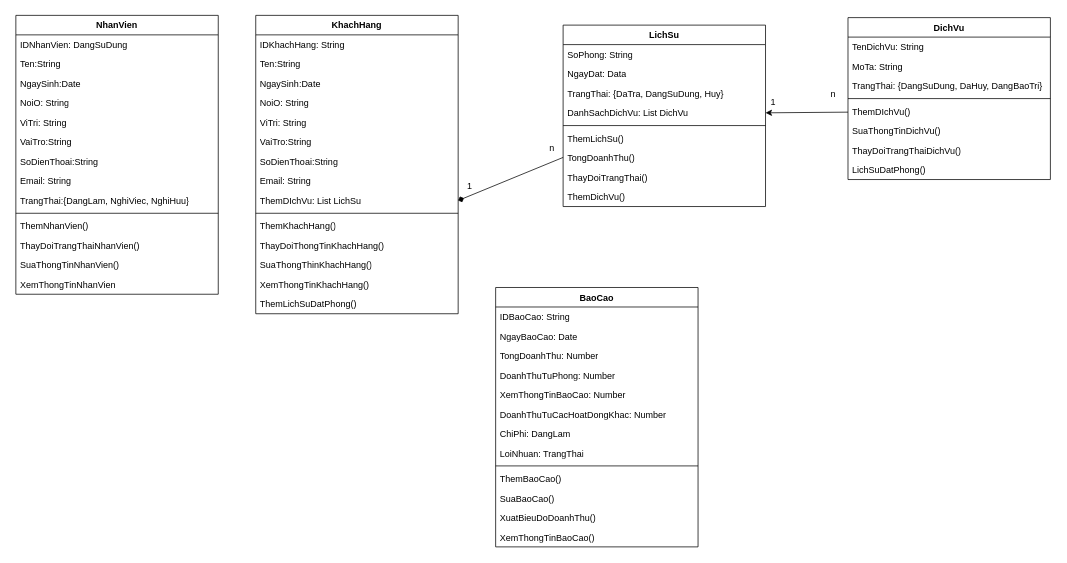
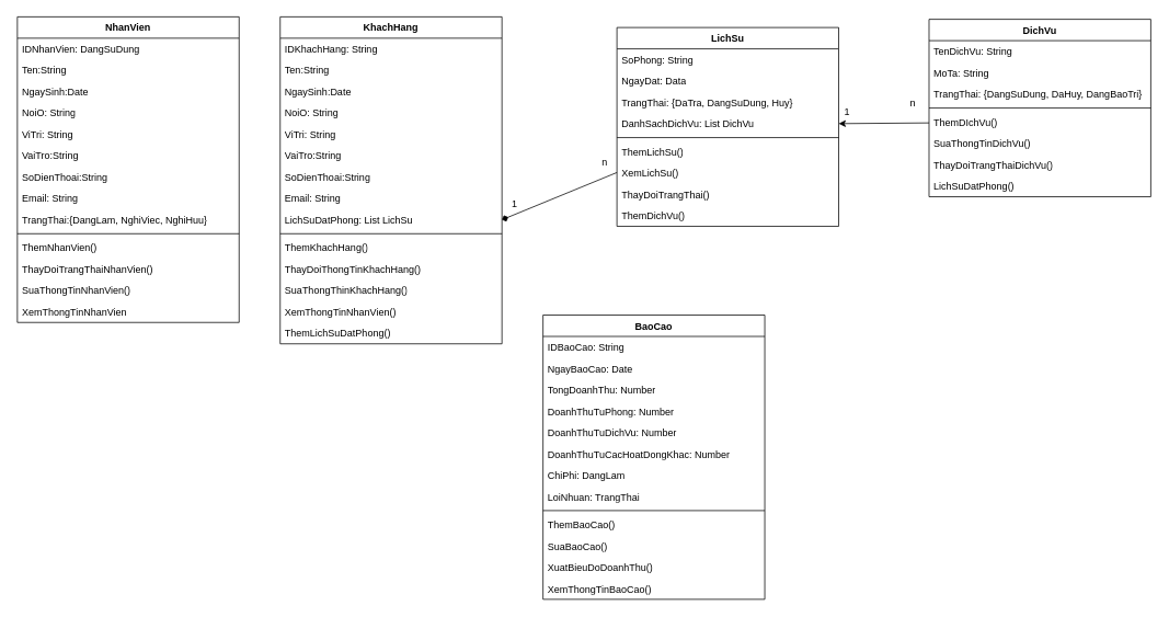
  <mxCell id="0" />
  <mxCell id="1" parent="0" />
  <mxCell id="2" value="NhanVien" style="swimlane;fontStyle=1;align=center;verticalAlign=top;childLayout=stackLayout;horizontal=1;startSize=26;horizontalStack=0;resizeParent=1;resizeParentMax=0;resizeLast=0;collapsible=1;marginBottom=0;whiteSpace=wrap;html=1;" parent="1" vertex="1"><mxGeometry x="20" y="20" width="270" height="372" as="geometry" /></mxCell>
  <mxCell id="3" value="IDNhanVien: DangSuDung" style="text;strokeColor=none;fillColor=none;align=left;verticalAlign=top;spacingLeft=4;spacingRight=4;overflow=hidden;rotatable=0;points=[[0,0.5],[1,0.5]];portConstraint=eastwest;whiteSpace=wrap;html=1;" parent="2" vertex="1"><mxGeometry y="26" width="270" height="26" as="geometry" /></mxCell>
  <mxCell id="4" value="Ten:String" style="text;strokeColor=none;fillColor=none;align=left;verticalAlign=top;spacingLeft=4;spacingRight=4;overflow=hidden;rotatable=0;points=[[0,0.5],[1,0.5]];portConstraint=eastwest;whiteSpace=wrap;html=1;" parent="2" vertex="1"><mxGeometry y="52" width="270" height="26" as="geometry" /></mxCell>
  <mxCell id="5" value="NgaySinh:Date" style="text;strokeColor=none;fillColor=none;align=left;verticalAlign=top;spacingLeft=4;spacingRight=4;overflow=hidden;rotatable=0;points=[[0,0.5],[1,0.5]];portConstraint=eastwest;whiteSpace=wrap;html=1;" parent="2" vertex="1"><mxGeometry y="78" width="270" height="26" as="geometry" /></mxCell>
  <mxCell id="6" value="NoiO: String" style="text;strokeColor=none;fillColor=none;align=left;verticalAlign=top;spacingLeft=4;spacingRight=4;overflow=hidden;rotatable=0;points=[[0,0.5],[1,0.5]];portConstraint=eastwest;whiteSpace=wrap;html=1;" parent="2" vertex="1"><mxGeometry y="104" width="270" height="26" as="geometry" /></mxCell>
  <mxCell id="7" value="ViTri: String" style="text;strokeColor=none;fillColor=none;align=left;verticalAlign=top;spacingLeft=4;spacingRight=4;overflow=hidden;rotatable=0;points=[[0,0.5],[1,0.5]];portConstraint=eastwest;whiteSpace=wrap;html=1;" parent="2" vertex="1"><mxGeometry y="130" width="270" height="26" as="geometry" /></mxCell>
  <mxCell id="8" value="VaiTro:String" style="text;strokeColor=none;fillColor=none;align=left;verticalAlign=top;spacingLeft=4;spacingRight=4;overflow=hidden;rotatable=0;points=[[0,0.5],[1,0.5]];portConstraint=eastwest;whiteSpace=wrap;html=1;" parent="2" vertex="1"><mxGeometry y="156" width="270" height="26" as="geometry" /></mxCell>
  <mxCell id="9" value="SoDienThoai:String" style="text;strokeColor=none;fillColor=none;align=left;verticalAlign=top;spacingLeft=4;spacingRight=4;overflow=hidden;rotatable=0;points=[[0,0.5],[1,0.5]];portConstraint=eastwest;whiteSpace=wrap;html=1;" parent="2" vertex="1"><mxGeometry y="182" width="270" height="26" as="geometry" /></mxCell>
  <mxCell id="10" value="Email: String" style="text;strokeColor=none;fillColor=none;align=left;verticalAlign=top;spacingLeft=4;spacingRight=4;overflow=hidden;rotatable=0;points=[[0,0.5],[1,0.5]];portConstraint=eastwest;whiteSpace=wrap;html=1;" parent="2" vertex="1"><mxGeometry y="208" width="270" height="26" as="geometry" /></mxCell>
  <mxCell id="11" value="TrangThai:{DangLam, NghiViec, NghiHuu}" style="text;strokeColor=none;fillColor=none;align=left;verticalAlign=top;spacingLeft=4;spacingRight=4;overflow=hidden;rotatable=0;points=[[0,0.5],[1,0.5]];portConstraint=eastwest;whiteSpace=wrap;html=1;" parent="2" vertex="1"><mxGeometry y="234" width="270" height="26" as="geometry" /></mxCell>
  <mxCell id="12" value="" style="line;strokeWidth=1;fillColor=none;align=left;verticalAlign=middle;spacingTop=-1;spacingLeft=3;spacingRight=3;rotatable=0;labelPosition=right;points=[];portConstraint=eastwest;strokeColor=inherit;" parent="2" vertex="1"><mxGeometry y="260" width="270" height="8" as="geometry" /></mxCell>
  <mxCell id="13" value="ThemNhanVien()" style="text;strokeColor=none;fillColor=none;align=left;verticalAlign=top;spacingLeft=4;spacingRight=4;overflow=hidden;rotatable=0;points=[[0,0.5],[1,0.5]];portConstraint=eastwest;whiteSpace=wrap;html=1;" parent="2" vertex="1"><mxGeometry y="268" width="270" height="26" as="geometry" /></mxCell>
  <mxCell id="14" value="ThayDoiTrangThaiNhanVien()" style="text;strokeColor=none;fillColor=none;align=left;verticalAlign=top;spacingLeft=4;spacingRight=4;overflow=hidden;rotatable=0;points=[[0,0.5],[1,0.5]];portConstraint=eastwest;whiteSpace=wrap;html=1;" parent="2" vertex="1"><mxGeometry y="294" width="270" height="26" as="geometry" /></mxCell>
  <mxCell id="15" value="SuaThongTinNhanVien()" style="text;strokeColor=none;fillColor=none;align=left;verticalAlign=top;spacingLeft=4;spacingRight=4;overflow=hidden;rotatable=0;points=[[0,0.5],[1,0.5]];portConstraint=eastwest;whiteSpace=wrap;html=1;" parent="2" vertex="1"><mxGeometry y="320" width="270" height="26" as="geometry" /></mxCell>
  <mxCell id="16" value="XemThongTinNhanVien" style="text;strokeColor=none;fillColor=none;align=left;verticalAlign=top;spacingLeft=4;spacingRight=4;overflow=hidden;rotatable=0;points=[[0,0.5],[1,0.5]];portConstraint=eastwest;whiteSpace=wrap;html=1;" parent="2" vertex="1"><mxGeometry y="346" width="270" height="26" as="geometry" /></mxCell>
  <mxCell id="17" value="KhachHang" style="swimlane;fontStyle=1;align=center;verticalAlign=top;childLayout=stackLayout;horizontal=1;startSize=26;horizontalStack=0;resizeParent=1;resizeParentMax=0;resizeLast=0;collapsible=1;marginBottom=0;whiteSpace=wrap;html=1;" parent="1" vertex="1"><mxGeometry x="340" y="20" width="270" height="398" as="geometry" /></mxCell>
  <mxCell id="18" value="IDKhachHang: String" style="text;strokeColor=none;fillColor=none;align=left;verticalAlign=top;spacingLeft=4;spacingRight=4;overflow=hidden;rotatable=0;points=[[0,0.5],[1,0.5]];portConstraint=eastwest;whiteSpace=wrap;html=1;" parent="17" vertex="1"><mxGeometry y="26" width="270" height="26" as="geometry" /></mxCell>
  <mxCell id="19" value="Ten:String" style="text;strokeColor=none;fillColor=none;align=left;verticalAlign=top;spacingLeft=4;spacingRight=4;overflow=hidden;rotatable=0;points=[[0,0.5],[1,0.5]];portConstraint=eastwest;whiteSpace=wrap;html=1;" parent="17" vertex="1"><mxGeometry y="52" width="270" height="26" as="geometry" /></mxCell>
  <mxCell id="20" value="NgaySinh:Date" style="text;strokeColor=none;fillColor=none;align=left;verticalAlign=top;spacingLeft=4;spacingRight=4;overflow=hidden;rotatable=0;points=[[0,0.5],[1,0.5]];portConstraint=eastwest;whiteSpace=wrap;html=1;" parent="17" vertex="1"><mxGeometry y="78" width="270" height="26" as="geometry" /></mxCell>
  <mxCell id="21" value="NoiO: String" style="text;strokeColor=none;fillColor=none;align=left;verticalAlign=top;spacingLeft=4;spacingRight=4;overflow=hidden;rotatable=0;points=[[0,0.5],[1,0.5]];portConstraint=eastwest;whiteSpace=wrap;html=1;" parent="17" vertex="1"><mxGeometry y="104" width="270" height="26" as="geometry" /></mxCell>
  <mxCell id="22" value="ViTri: String" style="text;strokeColor=none;fillColor=none;align=left;verticalAlign=top;spacingLeft=4;spacingRight=4;overflow=hidden;rotatable=0;points=[[0,0.5],[1,0.5]];portConstraint=eastwest;whiteSpace=wrap;html=1;" parent="17" vertex="1"><mxGeometry y="130" width="270" height="26" as="geometry" /></mxCell>
  <mxCell id="23" value="VaiTro:String" style="text;strokeColor=none;fillColor=none;align=left;verticalAlign=top;spacingLeft=4;spacingRight=4;overflow=hidden;rotatable=0;points=[[0,0.5],[1,0.5]];portConstraint=eastwest;whiteSpace=wrap;html=1;" parent="17" vertex="1"><mxGeometry y="156" width="270" height="26" as="geometry" /></mxCell>
  <mxCell id="24" value="SoDienThoai:String" style="text;strokeColor=none;fillColor=none;align=left;verticalAlign=top;spacingLeft=4;spacingRight=4;overflow=hidden;rotatable=0;points=[[0,0.5],[1,0.5]];portConstraint=eastwest;whiteSpace=wrap;html=1;" parent="17" vertex="1"><mxGeometry y="182" width="270" height="26" as="geometry" /></mxCell>
  <mxCell id="25" value="Email: String" style="text;strokeColor=none;fillColor=none;align=left;verticalAlign=top;spacingLeft=4;spacingRight=4;overflow=hidden;rotatable=0;points=[[0,0.5],[1,0.5]];portConstraint=eastwest;whiteSpace=wrap;html=1;" parent="17" vertex="1"><mxGeometry y="208" width="270" height="26" as="geometry" /></mxCell>
- <mxCell id="26" value="ThemDIchVu: List LichSu" style="text;strokeColor=none;fillColor=none;align=left;verticalAlign=top;spacingLeft=4;spacingRight=4;overflow=hidden;rotatable=0;points=[[0,0.5],[1,0.5]];portConstraint=eastwest;whiteSpace=wrap;html=1;" parent="17" vertex="1"><mxGeometry y="234" width="270" height="26" as="geometry" /></mxCell>
+ <mxCell id="26" value="LichSuDatPhong: List LichSu" style="text;strokeColor=none;fillColor=none;align=left;verticalAlign=top;spacingLeft=4;spacingRight=4;overflow=hidden;rotatable=0;points=[[0,0.5],[1,0.5]];portConstraint=eastwest;whiteSpace=wrap;html=1;" parent="17" vertex="1"><mxGeometry y="234" width="270" height="26" as="geometry" /></mxCell>
  <mxCell id="27" value="" style="line;strokeWidth=1;fillColor=none;align=left;verticalAlign=middle;spacingTop=-1;spacingLeft=3;spacingRight=3;rotatable=0;labelPosition=right;points=[];portConstraint=eastwest;strokeColor=inherit;" parent="17" vertex="1"><mxGeometry y="260" width="270" height="8" as="geometry" /></mxCell>
  <mxCell id="28" value="ThemKhachHang()" style="text;strokeColor=none;fillColor=none;align=left;verticalAlign=top;spacingLeft=4;spacingRight=4;overflow=hidden;rotatable=0;points=[[0,0.5],[1,0.5]];portConstraint=eastwest;whiteSpace=wrap;html=1;" parent="17" vertex="1"><mxGeometry y="268" width="270" height="26" as="geometry" /></mxCell>
  <mxCell id="29" value="ThayDoiThongTinKhachHang()" style="text;strokeColor=none;fillColor=none;align=left;verticalAlign=top;spacingLeft=4;spacingRight=4;overflow=hidden;rotatable=0;points=[[0,0.5],[1,0.5]];portConstraint=eastwest;whiteSpace=wrap;html=1;" parent="17" vertex="1"><mxGeometry y="294" width="270" height="26" as="geometry" /></mxCell>
  <mxCell id="30" value="SuaThongThinKhachHang()" style="text;strokeColor=none;fillColor=none;align=left;verticalAlign=top;spacingLeft=4;spacingRight=4;overflow=hidden;rotatable=0;points=[[0,0.5],[1,0.5]];portConstraint=eastwest;whiteSpace=wrap;html=1;" parent="17" vertex="1"><mxGeometry y="320" width="270" height="26" as="geometry" /></mxCell>
- <mxCell id="31" value="XemThongTinKhachHang()" style="text;strokeColor=none;fillColor=none;align=left;verticalAlign=top;spacingLeft=4;spacingRight=4;overflow=hidden;rotatable=0;points=[[0,0.5],[1,0.5]];portConstraint=eastwest;whiteSpace=wrap;html=1;" parent="17" vertex="1"><mxGeometry y="346" width="270" height="26" as="geometry" /></mxCell>
+ <mxCell id="31" value="XemThongTinNhanVien()" style="text;strokeColor=none;fillColor=none;align=left;verticalAlign=top;spacingLeft=4;spacingRight=4;overflow=hidden;rotatable=0;points=[[0,0.5],[1,0.5]];portConstraint=eastwest;whiteSpace=wrap;html=1;" parent="17" vertex="1"><mxGeometry y="346" width="270" height="26" as="geometry" /></mxCell>
  <mxCell id="32" value="ThemLichSuDatPhong()" style="text;strokeColor=none;fillColor=none;align=left;verticalAlign=top;spacingLeft=4;spacingRight=4;overflow=hidden;rotatable=0;points=[[0,0.5],[1,0.5]];portConstraint=eastwest;whiteSpace=wrap;html=1;" parent="17" vertex="1"><mxGeometry y="372" width="270" height="26" as="geometry" /></mxCell>
  <mxCell id="33" style="rounded=0;orthogonalLoop=1;jettySize=auto;html=1;entryX=1;entryY=0.5;entryDx=0;entryDy=0;endArrow=diamond;" parent="1" source="34" target="26" edge="1"><mxGeometry relative="1" as="geometry" /></mxCell>
  <mxCell id="34" value="LichSu" style="swimlane;fontStyle=1;align=center;verticalAlign=top;childLayout=stackLayout;horizontal=1;startSize=26;horizontalStack=0;resizeParent=1;resizeParentMax=0;resizeLast=0;collapsible=1;marginBottom=0;whiteSpace=wrap;html=1;" parent="1" vertex="1"><mxGeometry x="750" y="33" width="270" height="242" as="geometry" /></mxCell>
  <mxCell id="35" value="SoPhong: String" style="text;strokeColor=none;fillColor=none;align=left;verticalAlign=top;spacingLeft=4;spacingRight=4;overflow=hidden;rotatable=0;points=[[0,0.5],[1,0.5]];portConstraint=eastwest;whiteSpace=wrap;html=1;" parent="34" vertex="1"><mxGeometry y="26" width="270" height="26" as="geometry" /></mxCell>
  <mxCell id="36" value="NgayDat: Data" style="text;strokeColor=none;fillColor=none;align=left;verticalAlign=top;spacingLeft=4;spacingRight=4;overflow=hidden;rotatable=0;points=[[0,0.5],[1,0.5]];portConstraint=eastwest;whiteSpace=wrap;html=1;" parent="34" vertex="1"><mxGeometry y="52" width="270" height="26" as="geometry" /></mxCell>
  <mxCell id="37" value="TrangThai: {DaTra, DangSuDung, Huy}" style="text;strokeColor=none;fillColor=none;align=left;verticalAlign=top;spacingLeft=4;spacingRight=4;overflow=hidden;rotatable=0;points=[[0,0.5],[1,0.5]];portConstraint=eastwest;whiteSpace=wrap;html=1;" parent="34" vertex="1"><mxGeometry y="78" width="270" height="26" as="geometry" /></mxCell>
  <mxCell id="38" value="DanhSachDichVu: List DichVu" style="text;strokeColor=none;fillColor=none;align=left;verticalAlign=top;spacingLeft=4;spacingRight=4;overflow=hidden;rotatable=0;points=[[0,0.5],[1,0.5]];portConstraint=eastwest;whiteSpace=wrap;html=1;" parent="34" vertex="1"><mxGeometry y="104" width="270" height="26" as="geometry" /></mxCell>
  <mxCell id="39" value="" style="line;strokeWidth=1;fillColor=none;align=left;verticalAlign=middle;spacingTop=-1;spacingLeft=3;spacingRight=3;rotatable=0;labelPosition=right;points=[];portConstraint=eastwest;strokeColor=inherit;" parent="34" vertex="1"><mxGeometry y="130" width="270" height="8" as="geometry" /></mxCell>
  <mxCell id="40" value="ThemLichSu()" style="text;strokeColor=none;fillColor=none;align=left;verticalAlign=top;spacingLeft=4;spacingRight=4;overflow=hidden;rotatable=0;points=[[0,0.5],[1,0.5]];portConstraint=eastwest;whiteSpace=wrap;html=1;" parent="34" vertex="1"><mxGeometry y="138" width="270" height="26" as="geometry" /></mxCell>
- <mxCell id="41" value="TongDoanhThu()" style="text;strokeColor=none;fillColor=none;align=left;verticalAlign=top;spacingLeft=4;spacingRight=4;overflow=hidden;rotatable=0;points=[[0,0.5],[1,0.5]];portConstraint=eastwest;whiteSpace=wrap;html=1;" parent="34" vertex="1"><mxGeometry y="164" width="270" height="26" as="geometry" /></mxCell>
+ <mxCell id="41" value="XemLichSu()" style="text;strokeColor=none;fillColor=none;align=left;verticalAlign=top;spacingLeft=4;spacingRight=4;overflow=hidden;rotatable=0;points=[[0,0.5],[1,0.5]];portConstraint=eastwest;whiteSpace=wrap;html=1;" parent="34" vertex="1"><mxGeometry y="164" width="270" height="26" as="geometry" /></mxCell>
  <mxCell id="42" value="ThayDoiTrangThai()" style="text;strokeColor=none;fillColor=none;align=left;verticalAlign=top;spacingLeft=4;spacingRight=4;overflow=hidden;rotatable=0;points=[[0,0.5],[1,0.5]];portConstraint=eastwest;whiteSpace=wrap;html=1;" parent="34" vertex="1"><mxGeometry y="190" width="270" height="26" as="geometry" /></mxCell>
  <mxCell id="43" value="ThemDichVu()" style="text;strokeColor=none;fillColor=none;align=left;verticalAlign=top;spacingLeft=4;spacingRight=4;overflow=hidden;rotatable=0;points=[[0,0.5],[1,0.5]];portConstraint=eastwest;whiteSpace=wrap;html=1;" parent="34" vertex="1"><mxGeometry y="216" width="270" height="26" as="geometry" /></mxCell>
  <mxCell id="44" value="DichVu" style="swimlane;fontStyle=1;align=center;verticalAlign=top;childLayout=stackLayout;horizontal=1;startSize=26;horizontalStack=0;resizeParent=1;resizeParentMax=0;resizeLast=0;collapsible=1;marginBottom=0;whiteSpace=wrap;html=1;" parent="1" vertex="1"><mxGeometry x="1130" y="23" width="270" height="216" as="geometry" /></mxCell>
  <mxCell id="45" value="TenDichVu: String" style="text;strokeColor=none;fillColor=none;align=left;verticalAlign=top;spacingLeft=4;spacingRight=4;overflow=hidden;rotatable=0;points=[[0,0.5],[1,0.5]];portConstraint=eastwest;whiteSpace=wrap;html=1;" parent="44" vertex="1"><mxGeometry y="26" width="270" height="26" as="geometry" /></mxCell>
  <mxCell id="46" value="MoTa: String" style="text;strokeColor=none;fillColor=none;align=left;verticalAlign=top;spacingLeft=4;spacingRight=4;overflow=hidden;rotatable=0;points=[[0,0.5],[1,0.5]];portConstraint=eastwest;whiteSpace=wrap;html=1;" parent="44" vertex="1"><mxGeometry y="52" width="270" height="26" as="geometry" /></mxCell>
  <mxCell id="47" value="TrangThai: {DangSuDung, DaHuy, DangBaoTri}" style="text;strokeColor=none;fillColor=none;align=left;verticalAlign=top;spacingLeft=4;spacingRight=4;overflow=hidden;rotatable=0;points=[[0,0.5],[1,0.5]];portConstraint=eastwest;whiteSpace=wrap;html=1;" parent="44" vertex="1"><mxGeometry y="78" width="270" height="26" as="geometry" /></mxCell>
  <mxCell id="48" value="" style="line;strokeWidth=1;fillColor=none;align=left;verticalAlign=middle;spacingTop=-1;spacingLeft=3;spacingRight=3;rotatable=0;labelPosition=right;points=[];portConstraint=eastwest;strokeColor=inherit;" parent="44" vertex="1"><mxGeometry y="104" width="270" height="8" as="geometry" /></mxCell>
  <mxCell id="49" value="ThemDIchVu()" style="text;strokeColor=none;fillColor=none;align=left;verticalAlign=top;spacingLeft=4;spacingRight=4;overflow=hidden;rotatable=0;points=[[0,0.5],[1,0.5]];portConstraint=eastwest;whiteSpace=wrap;html=1;" parent="44" vertex="1"><mxGeometry y="112" width="270" height="26" as="geometry" /></mxCell>
  <mxCell id="50" value="SuaThongTinDichVu()" style="text;strokeColor=none;fillColor=none;align=left;verticalAlign=top;spacingLeft=4;spacingRight=4;overflow=hidden;rotatable=0;points=[[0,0.5],[1,0.5]];portConstraint=eastwest;whiteSpace=wrap;html=1;" parent="44" vertex="1"><mxGeometry y="138" width="270" height="26" as="geometry" /></mxCell>
  <mxCell id="51" value="ThayDoiTrangThaiDichVu()" style="text;strokeColor=none;fillColor=none;align=left;verticalAlign=top;spacingLeft=4;spacingRight=4;overflow=hidden;rotatable=0;points=[[0,0.5],[1,0.5]];portConstraint=eastwest;whiteSpace=wrap;html=1;" parent="44" vertex="1"><mxGeometry y="164" width="270" height="26" as="geometry" /></mxCell>
  <mxCell id="52" value="LichSuDatPhong()" style="text;strokeColor=none;fillColor=none;align=left;verticalAlign=top;spacingLeft=4;spacingRight=4;overflow=hidden;rotatable=0;points=[[0,0.5],[1,0.5]];portConstraint=eastwest;whiteSpace=wrap;html=1;" parent="44" vertex="1"><mxGeometry y="190" width="270" height="26" as="geometry" /></mxCell>
  <mxCell id="53" value="BaoCao" style="swimlane;fontStyle=1;align=center;verticalAlign=top;childLayout=stackLayout;horizontal=1;startSize=26;horizontalStack=0;resizeParent=1;resizeParentMax=0;resizeLast=0;collapsible=1;marginBottom=0;whiteSpace=wrap;html=1;" parent="1" vertex="1"><mxGeometry x="660" y="383" width="270" height="346" as="geometry" /></mxCell>
  <mxCell id="54" value="IDBaoCao: String" style="text;strokeColor=none;fillColor=none;align=left;verticalAlign=top;spacingLeft=4;spacingRight=4;overflow=hidden;rotatable=0;points=[[0,0.5],[1,0.5]];portConstraint=eastwest;whiteSpace=wrap;html=1;" parent="53" vertex="1"><mxGeometry y="26" width="270" height="26" as="geometry" /></mxCell>
  <mxCell id="55" value="NgayBaoCao: Date" style="text;strokeColor=none;fillColor=none;align=left;verticalAlign=top;spacingLeft=4;spacingRight=4;overflow=hidden;rotatable=0;points=[[0,0.5],[1,0.5]];portConstraint=eastwest;whiteSpace=wrap;html=1;" parent="53" vertex="1"><mxGeometry y="52" width="270" height="26" as="geometry" /></mxCell>
  <mxCell id="56" value="TongDoanhThu: Number" style="text;strokeColor=none;fillColor=none;align=left;verticalAlign=top;spacingLeft=4;spacingRight=4;overflow=hidden;rotatable=0;points=[[0,0.5],[1,0.5]];portConstraint=eastwest;whiteSpace=wrap;html=1;" parent="53" vertex="1"><mxGeometry y="78" width="270" height="26" as="geometry" /></mxCell>
  <mxCell id="57" value="DoanhThuTuPhong: Number" style="text;strokeColor=none;fillColor=none;align=left;verticalAlign=top;spacingLeft=4;spacingRight=4;overflow=hidden;rotatable=0;points=[[0,0.5],[1,0.5]];portConstraint=eastwest;whiteSpace=wrap;html=1;" parent="53" vertex="1"><mxGeometry y="104" width="270" height="26" as="geometry" /></mxCell>
- <mxCell id="58" value="XemThongTinBaoCao: Number" style="text;strokeColor=none;fillColor=none;align=left;verticalAlign=top;spacingLeft=4;spacingRight=4;overflow=hidden;rotatable=0;points=[[0,0.5],[1,0.5]];portConstraint=eastwest;whiteSpace=wrap;html=1;" parent="53" vertex="1"><mxGeometry y="130" width="270" height="26" as="geometry" /></mxCell>
+ <mxCell id="58" value="DoanhThuTuDichVu: Number" style="text;strokeColor=none;fillColor=none;align=left;verticalAlign=top;spacingLeft=4;spacingRight=4;overflow=hidden;rotatable=0;points=[[0,0.5],[1,0.5]];portConstraint=eastwest;whiteSpace=wrap;html=1;" parent="53" vertex="1"><mxGeometry y="130" width="270" height="26" as="geometry" /></mxCell>
  <mxCell id="59" value="DoanhThuTuCacHoatDongKhac: Number" style="text;strokeColor=none;fillColor=none;align=left;verticalAlign=top;spacingLeft=4;spacingRight=4;overflow=hidden;rotatable=0;points=[[0,0.5],[1,0.5]];portConstraint=eastwest;whiteSpace=wrap;html=1;" parent="53" vertex="1"><mxGeometry y="156" width="270" height="26" as="geometry" /></mxCell>
  <mxCell id="60" value="ChiPhi: DangLam" style="text;strokeColor=none;fillColor=none;align=left;verticalAlign=top;spacingLeft=4;spacingRight=4;overflow=hidden;rotatable=0;points=[[0,0.5],[1,0.5]];portConstraint=eastwest;whiteSpace=wrap;html=1;" parent="53" vertex="1"><mxGeometry y="182" width="270" height="26" as="geometry" /></mxCell>
  <mxCell id="61" value="LoiNhuan: TrangThai" style="text;strokeColor=none;fillColor=none;align=left;verticalAlign=top;spacingLeft=4;spacingRight=4;overflow=hidden;rotatable=0;points=[[0,0.5],[1,0.5]];portConstraint=eastwest;whiteSpace=wrap;html=1;" parent="53" vertex="1"><mxGeometry y="208" width="270" height="26" as="geometry" /></mxCell>
  <mxCell id="62" value="" style="line;strokeWidth=1;fillColor=none;align=left;verticalAlign=middle;spacingTop=-1;spacingLeft=3;spacingRight=3;rotatable=0;labelPosition=right;points=[];portConstraint=eastwest;strokeColor=inherit;" parent="53" vertex="1"><mxGeometry y="234" width="270" height="8" as="geometry" /></mxCell>
  <mxCell id="63" value="ThemBaoCao()" style="text;strokeColor=none;fillColor=none;align=left;verticalAlign=top;spacingLeft=4;spacingRight=4;overflow=hidden;rotatable=0;points=[[0,0.5],[1,0.5]];portConstraint=eastwest;whiteSpace=wrap;html=1;" parent="53" vertex="1"><mxGeometry y="242" width="270" height="26" as="geometry" /></mxCell>
  <mxCell id="64" value="SuaBaoCao()" style="text;strokeColor=none;fillColor=none;align=left;verticalAlign=top;spacingLeft=4;spacingRight=4;overflow=hidden;rotatable=0;points=[[0,0.5],[1,0.5]];portConstraint=eastwest;whiteSpace=wrap;html=1;" parent="53" vertex="1"><mxGeometry y="268" width="270" height="26" as="geometry" /></mxCell>
  <mxCell id="65" value="XuatBieuDoDoanhThu()" style="text;strokeColor=none;fillColor=none;align=left;verticalAlign=top;spacingLeft=4;spacingRight=4;overflow=hidden;rotatable=0;points=[[0,0.5],[1,0.5]];portConstraint=eastwest;whiteSpace=wrap;html=1;" parent="53" vertex="1"><mxGeometry y="294" width="270" height="26" as="geometry" /></mxCell>
  <mxCell id="66" value="XemThongTinBaoCao()" style="text;strokeColor=none;fillColor=none;align=left;verticalAlign=top;spacingLeft=4;spacingRight=4;overflow=hidden;rotatable=0;points=[[0,0.5],[1,0.5]];portConstraint=eastwest;whiteSpace=wrap;html=1;" parent="53" vertex="1"><mxGeometry y="320" width="270" height="26" as="geometry" /></mxCell>
  <mxCell id="67" value="1" style="text;html=1;align=center;verticalAlign=middle;resizable=0;points=[];autosize=1;strokeColor=none;fillColor=none;" parent="1" vertex="1"><mxGeometry x="610" y="233" width="30" height="30" as="geometry" /></mxCell>
  <mxCell id="68" value="n" style="text;html=1;align=center;verticalAlign=middle;resizable=0;points=[];autosize=1;strokeColor=none;fillColor=none;" parent="1" vertex="1"><mxGeometry x="720" y="183" width="30" height="30" as="geometry" /></mxCell>
  <mxCell id="69" style="rounded=0;orthogonalLoop=1;jettySize=auto;html=1;entryX=1;entryY=0.5;entryDx=0;entryDy=0;" parent="1" source="49" target="38" edge="1"><mxGeometry relative="1" as="geometry" /></mxCell>
  <mxCell id="70" value="1" style="text;html=1;align=center;verticalAlign=middle;resizable=0;points=[];autosize=1;strokeColor=none;fillColor=none;" parent="1" vertex="1"><mxGeometry x="1015" y="121" width="30" height="30" as="geometry" /></mxCell>
  <mxCell id="71" value="n" style="text;html=1;align=center;verticalAlign=middle;resizable=0;points=[];autosize=1;strokeColor=none;fillColor=none;" parent="1" vertex="1"><mxGeometry x="1095" y="111" width="30" height="30" as="geometry" /></mxCell>
